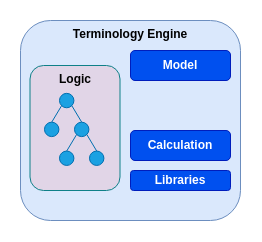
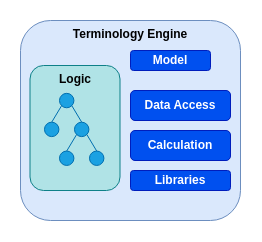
  <mxCell id="0" />
  <mxCell id="1" parent="0" />
  <mxCell id="2" value="&lt;b&gt;Terminology Engine&lt;/b&gt;" style="rounded=1;whiteSpace=wrap;html=1;fillColor=#dae8fc;strokeColor=#6c8ebf;verticalAlign=top;labelPosition=center;verticalLabelPosition=middle;align=center;" vertex="1" parent="1"><mxGeometry x="20" y="20" width="220" height="200" as="geometry" /></mxCell>
- <mxCell id="3" value="&lt;b&gt;Model&lt;/b&gt;" style="rounded=1;whiteSpace=wrap;html=1;fillColor=#0050ef;strokeColor=#001DBC;fontColor=#ffffff;" vertex="1" parent="1"><mxGeometry x="130" y="50" width="100" height="30" as="geometry" /></mxCell>
+ <mxCell id="3" value="&lt;b&gt;Model&lt;/b&gt;" style="rounded=1;whiteSpace=wrap;html=1;fillColor=#0050ef;strokeColor=#001DBC;fontColor=#ffffff;" vertex="1" parent="1"><mxGeometry x="130" y="50" width="80" height="20" as="geometry" /></mxCell>
+ <mxCell id="4" value="&lt;b&gt;Data Access&lt;/b&gt;" style="rounded=1;whiteSpace=wrap;html=1;fillColor=#0050ef;strokeColor=#001DBC;fontColor=#ffffff;" vertex="1" parent="1"><mxGeometry x="130" y="90" width="100" height="30" as="geometry" /></mxCell>
  <mxCell id="5" value="&lt;b&gt;Calculation&lt;/b&gt;" style="rounded=1;whiteSpace=wrap;html=1;fillColor=#0050ef;strokeColor=#001DBC;fontColor=#ffffff;" vertex="1" parent="1"><mxGeometry x="130" y="130" width="100" height="30" as="geometry" /></mxCell>
  <mxCell id="6" value="&lt;b&gt;Libraries&lt;/b&gt;" style="rounded=1;whiteSpace=wrap;html=1;fillColor=#0050ef;strokeColor=#001DBC;fontColor=#ffffff;" vertex="1" parent="1"><mxGeometry x="130" y="170" width="100" height="20" as="geometry" /></mxCell>
  <mxCell id="7" value="" style="group" vertex="1" connectable="0" parent="1"><mxGeometry x="29.5" y="65" width="90" height="125" as="geometry" /></mxCell>
- <mxCell id="8" value="&lt;b&gt;Logic&lt;/b&gt;" style="rounded=1;whiteSpace=wrap;html=1;fillColor=#e1d5e7;strokeColor=#0e8088;verticalAlign=top;" vertex="1" parent="7"><mxGeometry width="90" height="125" as="geometry" /></mxCell>
+ <mxCell id="8" value="&lt;b&gt;Logic&lt;/b&gt;" style="rounded=1;whiteSpace=wrap;html=1;fillColor=#b0e3e6;strokeColor=#0e8088;verticalAlign=top;" vertex="1" parent="7"><mxGeometry width="90" height="125" as="geometry" /></mxCell>
  <mxCell id="9" value="" style="group" vertex="1" connectable="0" parent="7"><mxGeometry x="14.5" y="27.846" width="60" height="76.923" as="geometry" /></mxCell>
  <mxCell id="10" value="" style="ellipse;whiteSpace=wrap;html=1;aspect=fixed;fillColor=#1ba1e2;strokeColor=#006EAF;fontColor=#ffffff;" vertex="1" parent="9"><mxGeometry x="15" width="14.423" height="14.423" as="geometry" /></mxCell>
  <mxCell id="11" value="" style="ellipse;whiteSpace=wrap;html=1;aspect=fixed;fillColor=#1ba1e2;strokeColor=#006EAF;fontColor=#ffffff;" vertex="1" parent="9"><mxGeometry y="28.846" width="14.423" height="14.423" as="geometry" /></mxCell>
  <mxCell id="12" value="" style="ellipse;whiteSpace=wrap;html=1;aspect=fixed;fillColor=#1ba1e2;strokeColor=#006EAF;fontColor=#ffffff;" vertex="1" parent="9"><mxGeometry x="30" y="28.846" width="14.423" height="14.423" as="geometry" /></mxCell>
  <mxCell id="13" value="" style="ellipse;whiteSpace=wrap;html=1;aspect=fixed;fillColor=#1ba1e2;strokeColor=#006EAF;fontColor=#ffffff;" vertex="1" parent="9"><mxGeometry x="15" y="57.692" width="14.423" height="14.423" as="geometry" /></mxCell>
  <mxCell id="14" value="" style="ellipse;whiteSpace=wrap;html=1;aspect=fixed;fillColor=#1ba1e2;strokeColor=#006EAF;fontColor=#ffffff;" vertex="1" parent="9"><mxGeometry x="45" y="57.692" width="14.423" height="14.423" as="geometry" /></mxCell>
  <mxCell id="15" value="" style="endArrow=none;html=1;fillColor=#1ba1e2;strokeColor=#006EAF;exitX=0.5;exitY=0;exitDx=0;exitDy=0;entryX=0;entryY=1;entryDx=0;entryDy=0;" edge="1" parent="9" source="11" target="10"><mxGeometry width="50" height="50" relative="1" as="geometry"><mxPoint y="144.231" as="sourcePoint" /><mxPoint x="37.5" y="96.154" as="targetPoint" /></mxGeometry></mxCell>
  <mxCell id="16" value="" style="endArrow=none;html=1;exitX=1;exitY=1;exitDx=0;exitDy=0;entryX=0.5;entryY=0;entryDx=0;entryDy=0;fillColor=#1ba1e2;strokeColor=#006EAF;" edge="1" parent="9" source="10" target="12"><mxGeometry width="50" height="50" relative="1" as="geometry"><mxPoint y="144.231" as="sourcePoint" /><mxPoint x="37.5" y="96.154" as="targetPoint" /></mxGeometry></mxCell>
  <mxCell id="17" value="" style="endArrow=none;html=1;fillColor=#1ba1e2;strokeColor=#006EAF;exitX=0;exitY=1;exitDx=0;exitDy=0;entryX=0.5;entryY=0;entryDx=0;entryDy=0;" edge="1" parent="9" source="12" target="13"><mxGeometry width="50" height="50" relative="1" as="geometry"><mxPoint y="144.231" as="sourcePoint" /><mxPoint x="37.5" y="96.154" as="targetPoint" /></mxGeometry></mxCell>
  <mxCell id="18" value="" style="endArrow=none;html=1;fillColor=#1ba1e2;strokeColor=#006EAF;exitX=0.5;exitY=0;exitDx=0;exitDy=0;entryX=1;entryY=1;entryDx=0;entryDy=0;" edge="1" parent="9" source="14" target="12"><mxGeometry width="50" height="50" relative="1" as="geometry"><mxPoint y="144.231" as="sourcePoint" /><mxPoint x="37.5" y="96.154" as="targetPoint" /></mxGeometry></mxCell>
